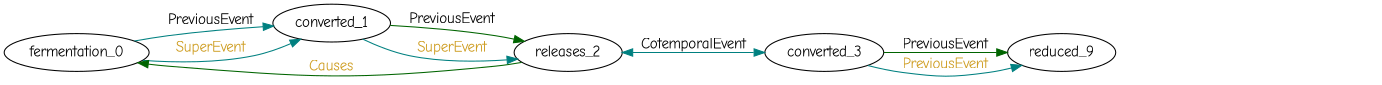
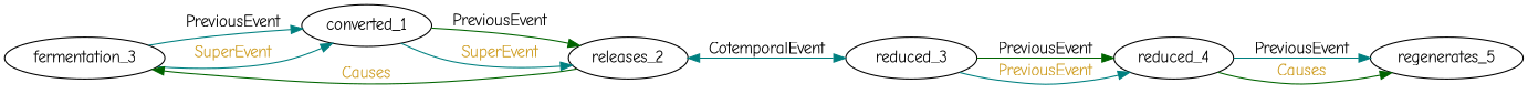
  digraph {
    fontname="Comic Neue"
    rankdir=LR
    node [fontname="Comic Neue"]
    edge [color=teal fontcolor=black fontname="Comic Neue"]
-   n1 [label=fermentation_0]
+   n1 [label=fermentation_3]
    n2 [label=converted_1]
    n3 [label=releases_2]
-   n4 [label=converted_3]
-   n5 [label=reduced_9]
+   n4 [label=reduced_3]
+   n5 [label=reduced_4]
+   n6 [label=regenerates_5]
    n1 -> n2 [label=PreviousEvent]
    n1 -> n2 [fontcolor=goldenrod3 label=SuperEvent]
    n2 -> n3 [color=darkgreen label=PreviousEvent]
    n2 -> n3 [fontcolor=goldenrod3 label=SuperEvent]
    n3 -> n1 [color=darkgreen fontcolor=goldenrod3 label=Causes]
    n3 -> n4 [dir=both label=CotemporalEvent]
    n4 -> n5 [color=darkgreen label=PreviousEvent]
    n4 -> n5 [fontcolor=goldenrod3 label=PreviousEvent]
+   n5 -> n6 [label=PreviousEvent]
+   n5 -> n6 [color=darkgreen fontcolor=goldenrod3 label=Causes]
  }
